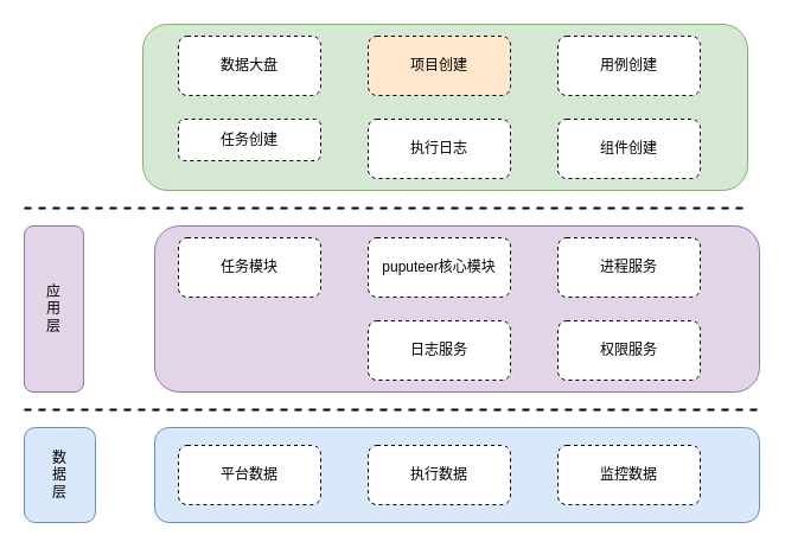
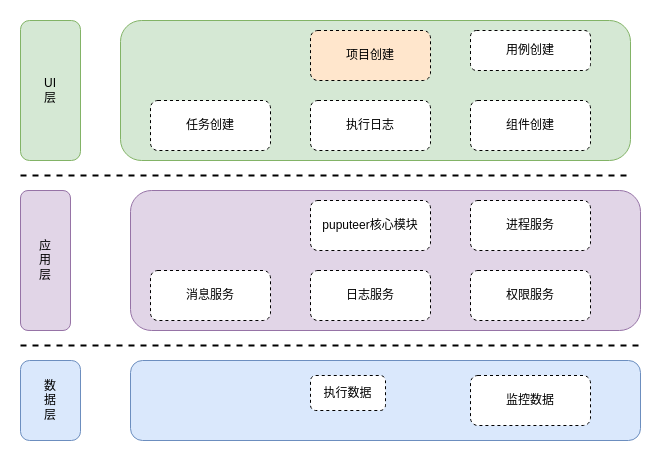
  <mxCell id="0" />
  <mxCell id="1" parent="0" />
+ <mxCell id="2" value="UI&lt;br&gt;层" style="rounded=1;whiteSpace=wrap;html=1;fillColor=#d5e8d4;strokeColor=#82b366;" vertex="1" parent="1"><mxGeometry x="20" y="20" width="60" height="140" as="geometry" /></mxCell>
  <mxCell id="3" value="应&lt;br&gt;用&lt;br&gt;层" style="rounded=1;whiteSpace=wrap;html=1;fillColor=#e1d5e7;strokeColor=#9673a6;" vertex="1" parent="1"><mxGeometry x="20" y="190" width="50" height="140" as="geometry" /></mxCell>
  <mxCell id="4" value="数&lt;br&gt;据&lt;br&gt;层" style="rounded=1;whiteSpace=wrap;html=1;fillColor=#dae8fc;strokeColor=#6c8ebf;" vertex="1" parent="1"><mxGeometry x="20" y="360" width="60" height="80" as="geometry" /></mxCell>
  <mxCell id="5" value="" style="rounded=1;whiteSpace=wrap;html=1;fillColor=#d5e8d4;strokeColor=#82b366;" vertex="1" parent="1"><mxGeometry x="120" y="20" width="510" height="140" as="geometry" /></mxCell>
  <mxCell id="6" value="" style="rounded=1;whiteSpace=wrap;html=1;fillColor=#e1d5e7;strokeColor=#9673a6;" vertex="1" parent="1"><mxGeometry x="130" y="190" width="510" height="140" as="geometry" /></mxCell>
  <mxCell id="7" value="" style="rounded=1;whiteSpace=wrap;html=1;fillColor=#dae8fc;strokeColor=#6c8ebf;" vertex="1" parent="1"><mxGeometry x="130" y="360" width="510" height="80" as="geometry" /></mxCell>
  <mxCell id="8" value="" style="line;strokeWidth=2;html=1;dashed=1;" vertex="1" parent="1"><mxGeometry x="20" y="170" width="610" height="10" as="geometry" /></mxCell>
  <mxCell id="9" value="" style="line;strokeWidth=2;html=1;dashed=1;" vertex="1" parent="1"><mxGeometry x="20" y="340" width="620" height="10" as="geometry" /></mxCell>
- <mxCell id="10" value="数据大盘" style="rounded=1;whiteSpace=wrap;html=1;dashed=1;" vertex="1" parent="1"><mxGeometry x="150" y="30" width="120" height="50" as="geometry" /></mxCell>
  <mxCell id="11" value="项目创建" style="rounded=1;whiteSpace=wrap;html=1;dashed=1;fillColor=#ffe6cc;" vertex="1" parent="1"><mxGeometry x="310" y="30" width="120" height="50" as="geometry" /></mxCell>
- <mxCell id="12" value="用例创建" style="rounded=1;whiteSpace=wrap;html=1;dashed=1;" vertex="1" parent="1"><mxGeometry x="470" y="30" width="120" height="50" as="geometry" /></mxCell>
- <mxCell id="13" value="任务创建" style="rounded=1;whiteSpace=wrap;html=1;dashed=1;" vertex="1" parent="1"><mxGeometry x="150" y="100" width="120" height="35" as="geometry" /></mxCell>
+ <mxCell id="12" value="用例创建" style="rounded=1;whiteSpace=wrap;html=1;dashed=1;" vertex="1" parent="1"><mxGeometry x="470" y="30" width="120" height="40" as="geometry" /></mxCell>
+ <mxCell id="13" value="任务创建" style="rounded=1;whiteSpace=wrap;html=1;dashed=1;" vertex="1" parent="1"><mxGeometry x="150" y="100" width="120" height="50" as="geometry" /></mxCell>
  <mxCell id="14" value="执行日志" style="rounded=1;whiteSpace=wrap;html=1;dashed=1;" vertex="1" parent="1"><mxGeometry x="310" y="100" width="120" height="50" as="geometry" /></mxCell>
  <mxCell id="15" value="组件创建" style="rounded=1;whiteSpace=wrap;html=1;dashed=1;" vertex="1" parent="1"><mxGeometry x="470" y="100" width="120" height="50" as="geometry" /></mxCell>
  <mxCell id="16" value="权限服务" style="rounded=1;whiteSpace=wrap;html=1;dashed=1;" vertex="1" parent="1"><mxGeometry x="470" y="270" width="120" height="50" as="geometry" /></mxCell>
+ <mxCell id="17" value="消息服务" style="rounded=1;whiteSpace=wrap;html=1;dashed=1;" vertex="1" parent="1"><mxGeometry x="150" y="270" width="120" height="50" as="geometry" /></mxCell>
  <mxCell id="18" value="日志服务" style="rounded=1;whiteSpace=wrap;html=1;dashed=1;" vertex="1" parent="1"><mxGeometry x="310" y="270" width="120" height="50" as="geometry" /></mxCell>
- <mxCell id="19" value="任务模块" style="rounded=1;whiteSpace=wrap;html=1;dashed=1;" vertex="1" parent="1"><mxGeometry x="150" y="200" width="120" height="50" as="geometry" /></mxCell>
  <mxCell id="20" value="puputeer核心模块" style="rounded=1;whiteSpace=wrap;html=1;dashed=1;" vertex="1" parent="1"><mxGeometry x="310" y="200" width="120" height="50" as="geometry" /></mxCell>
  <mxCell id="21" value="进程服务" style="rounded=1;whiteSpace=wrap;html=1;dashed=1;" vertex="1" parent="1"><mxGeometry x="470" y="200" width="120" height="50" as="geometry" /></mxCell>
- <mxCell id="22" value="平台数据" style="rounded=1;whiteSpace=wrap;html=1;dashed=1;" vertex="1" parent="1"><mxGeometry x="150" y="375" width="120" height="50" as="geometry" /></mxCell>
- <mxCell id="23" value="执行数据" style="rounded=1;whiteSpace=wrap;html=1;dashed=1;" vertex="1" parent="1"><mxGeometry x="310" y="375" width="120" height="50" as="geometry" /></mxCell>
+ <mxCell id="23" value="执行数据" style="rounded=1;whiteSpace=wrap;html=1;dashed=1;" vertex="1" parent="1"><mxGeometry x="310" y="375" width="75" height="35" as="geometry" /></mxCell>
  <mxCell id="24" value="监控数据" style="rounded=1;whiteSpace=wrap;html=1;dashed=1;" vertex="1" parent="1"><mxGeometry x="470" y="375" width="120" height="50" as="geometry" /></mxCell>
